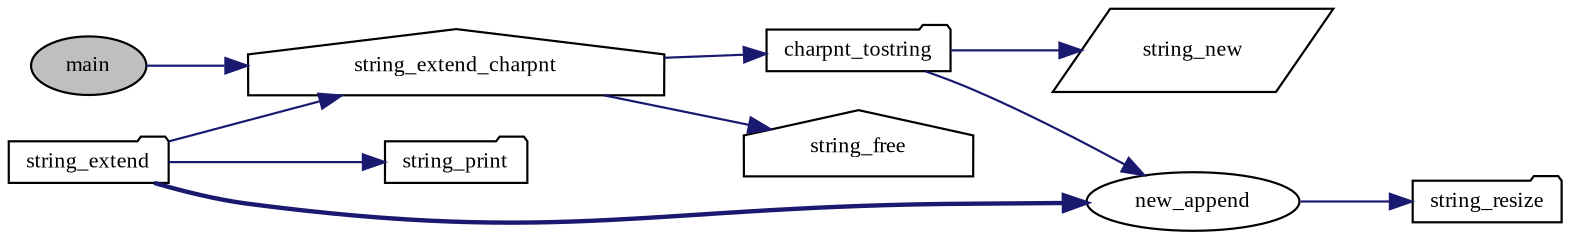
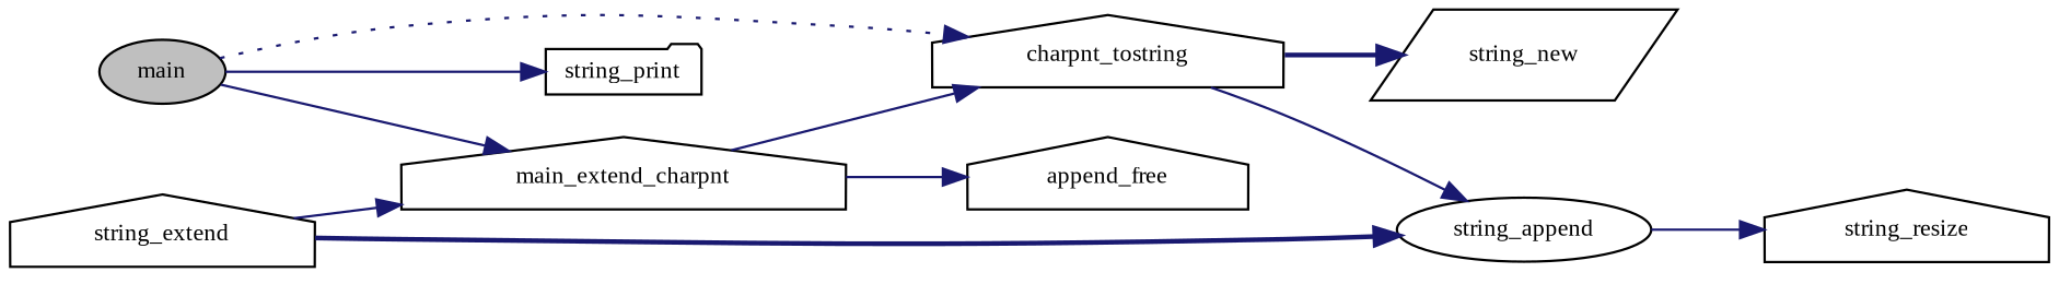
  digraph {
    fontname="Liberation Serif"
    rankdir=LR
    node [color=black fillcolor=white fontname="Liberation Serif" fontsize=10 shape=folder style=filled]
    edge [color=midnightblue fontname="Liberation Serif" fontsize=10 labelfontname=Helvetica labelfontsize=10 style=solid]
    n1 [fillcolor=grey75 fontcolor=black height=0.2 label=main shape=ellipse width=0.4]
-   n2 [height=0.2 label=charpnt_tostring width=0.4]
-   n3 [height=0.2 label=string_extend_charpnt shape=house width=0.4]
+   n2 [height=0.2 label=charpnt_tostring shape=house width=0.4]
+   n3 [height=0.2 label=main_extend_charpnt shape=house width=0.4]
    n4 [height=0.2 label=string_print width=0.4]
    n5 [height=0.2 label=string_new shape=parallelogram width=0.4]
-   n6 [height=0.2 label=new_append shape=ellipse width=0.4]
-   n7 [height=0.2 label=string_free shape=house width=0.4]
-   n8 [height=0.2 label=string_resize width=0.4]
-   n9 [height=0.2 label=string_extend width=0.4]
+   n6 [height=0.2 label=string_append shape=ellipse width=0.4]
+   n7 [height=0.2 label=append_free shape=house width=0.4]
+   n8 [height=0.2 label=string_resize shape=house width=0.4]
+   n9 [height=0.2 label=string_extend shape=house width=0.4]
+   n1 -> n2 [style=dotted]
    n1 -> n3
-   n9 -> n4
-   n2 -> n5
+   n1 -> n4
+   n2 -> n5 [style=bold]
    n2 -> n6
    n3 -> n2
    n3 -> n7
    n6 -> n8
    n9 -> n3
    n9 -> n6 [style=bold]
  }
